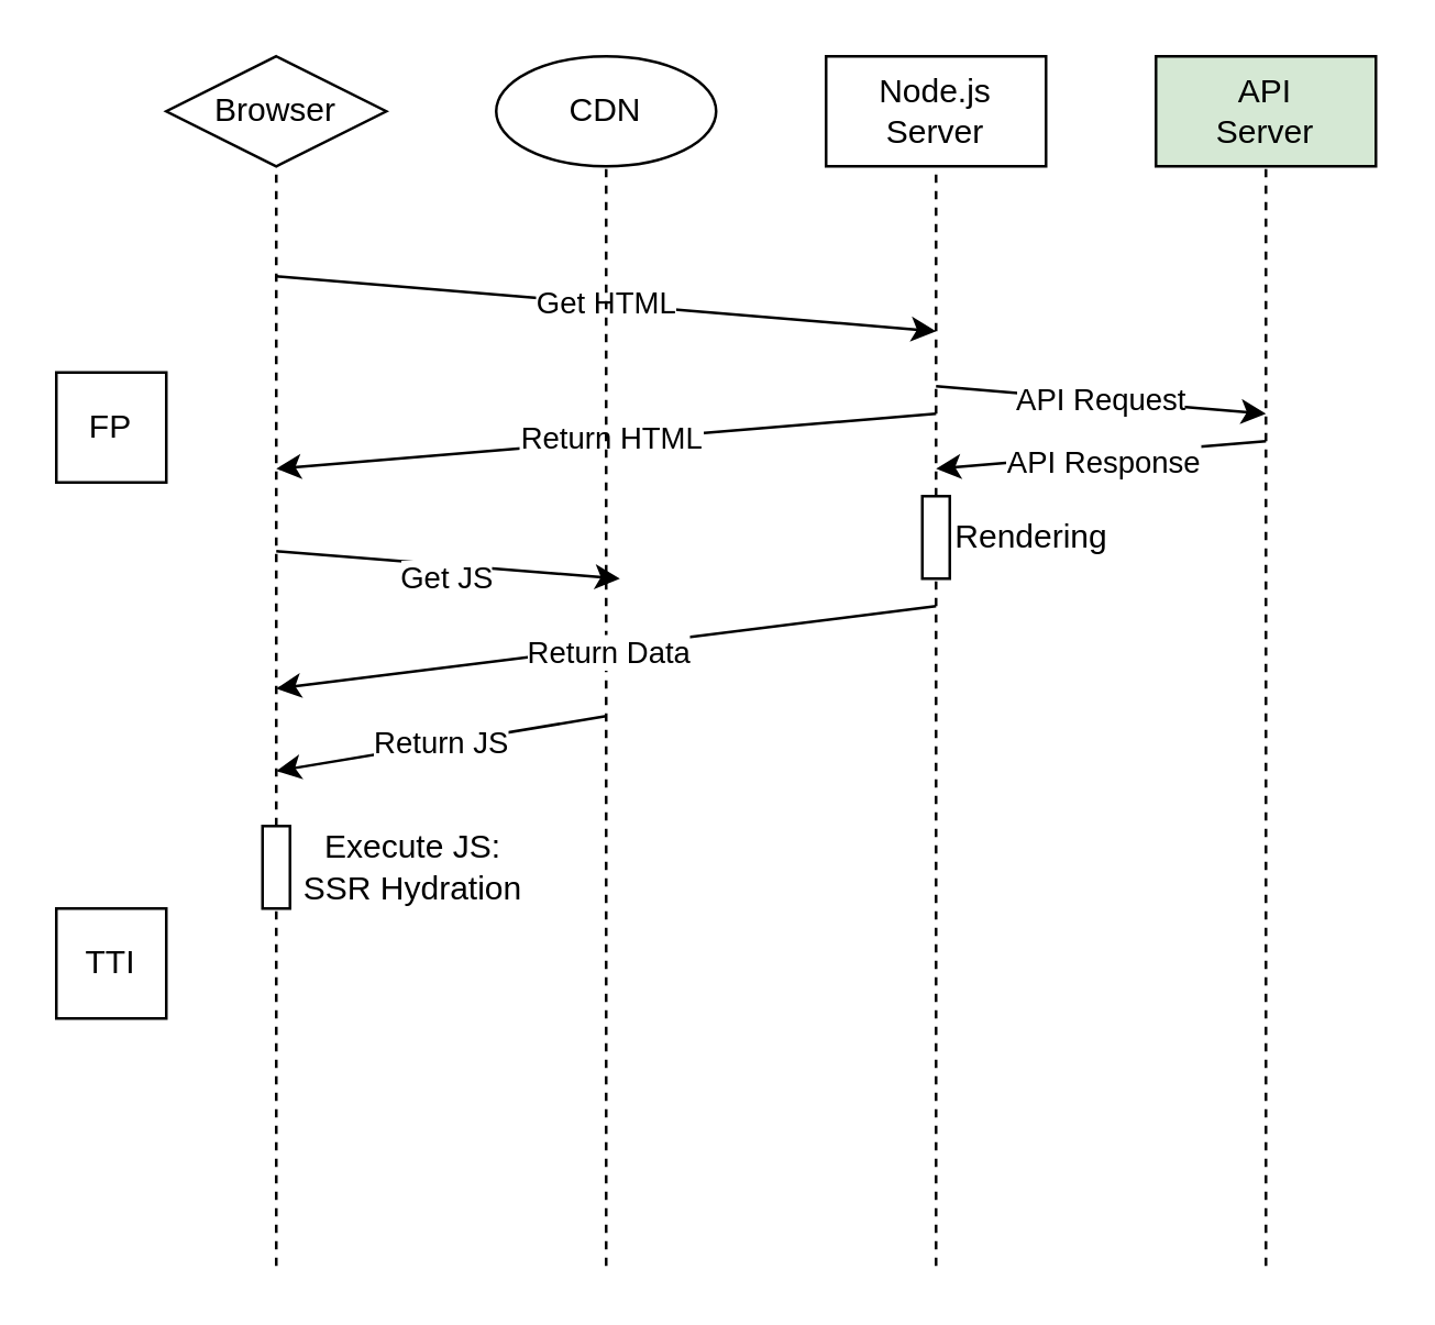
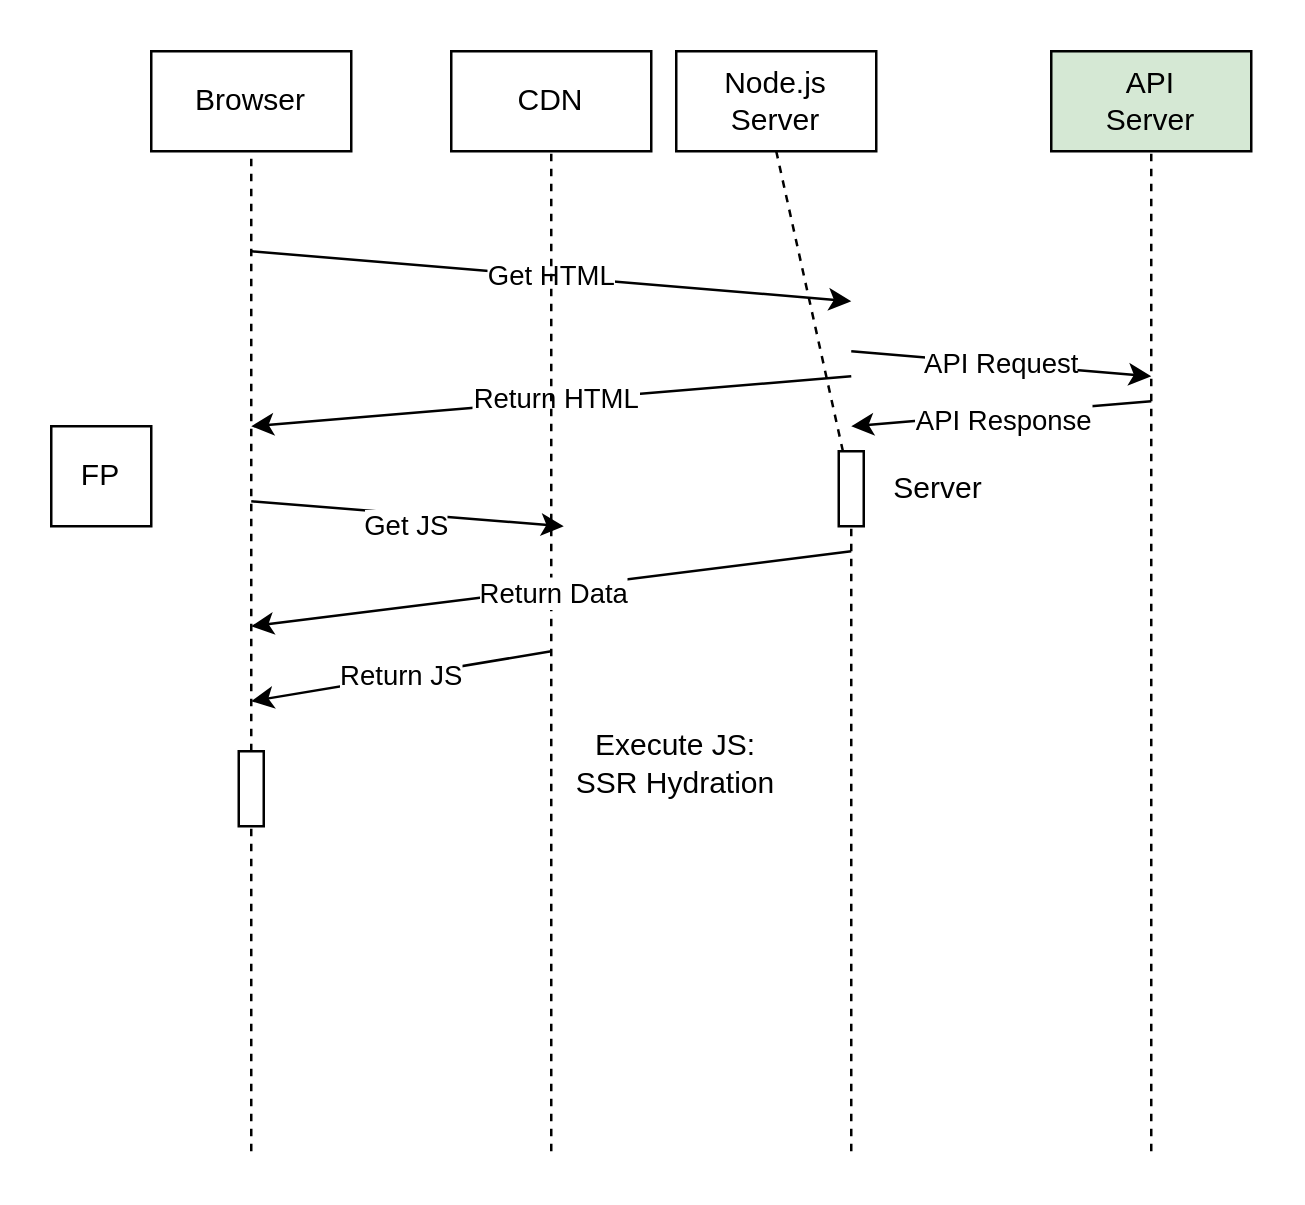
  <mxCell id="0" />
  <mxCell id="1" parent="0" />
- <mxCell id="2" value="Browser" style="rhombus;whiteSpace=wrap;html=1;" parent="1" vertex="1"><mxGeometry x="60" y="20" width="80" height="40" as="geometry" /></mxCell>
- <mxCell id="3" value="Node.js Server" style="rounded=0;whiteSpace=wrap;html=1;" parent="1" vertex="1"><mxGeometry x="300" y="20" width="80" height="40" as="geometry" /></mxCell>
+ <mxCell id="2" value="Browser" style="rounded=0;whiteSpace=wrap;html=1;" parent="1" vertex="1"><mxGeometry x="60" y="20" width="80" height="40" as="geometry" /></mxCell>
+ <mxCell id="3" value="Node.js Server" style="rounded=0;whiteSpace=wrap;html=1;" parent="1" vertex="1"><mxGeometry x="270" y="20" width="80" height="40" as="geometry" /></mxCell>
  <mxCell id="4" value="" style="endArrow=none;dashed=1;html=1;rounded=0;entryX=0.5;entryY=1;entryDx=0;entryDy=0;startArrow=none;" parent="1" source="22" target="2" edge="1"><mxGeometry width="50" height="50" relative="1" as="geometry"><mxPoint x="100" y="460" as="sourcePoint" /><mxPoint x="430" y="400" as="targetPoint" /></mxGeometry></mxCell>
  <mxCell id="5" value="" style="endArrow=none;dashed=1;html=1;rounded=0;entryX=0.5;entryY=1;entryDx=0;entryDy=0;startArrow=none;" parent="1" source="14" target="3" edge="1"><mxGeometry width="50" height="50" relative="1" as="geometry"><mxPoint x="340" y="460" as="sourcePoint" /><mxPoint x="360" y="90" as="targetPoint" /></mxGeometry></mxCell>
  <mxCell id="6" value="Get HTML" style="endArrow=classic;html=1;rounded=0;" parent="1" edge="1"><mxGeometry width="50" height="50" relative="1" as="geometry"><mxPoint x="100" y="100" as="sourcePoint" /><mxPoint x="340" y="120" as="targetPoint" /></mxGeometry></mxCell>
  <mxCell id="7" value="API&lt;br&gt;Server" style="rounded=0;whiteSpace=wrap;html=1;fillColor=#d5e8d4;" parent="1" vertex="1"><mxGeometry x="420" y="20" width="80" height="40" as="geometry" /></mxCell>
  <mxCell id="8" value="" style="endArrow=none;dashed=1;html=1;rounded=0;entryX=0.5;entryY=1;entryDx=0;entryDy=0;" parent="1" target="7" edge="1"><mxGeometry width="50" height="50" relative="1" as="geometry"><mxPoint x="460" y="460" as="sourcePoint" /><mxPoint x="310" y="70" as="targetPoint" /></mxGeometry></mxCell>
  <mxCell id="9" value="" style="endArrow=classic;html=1;rounded=0;" parent="1" edge="1"><mxGeometry width="50" height="50" relative="1" as="geometry"><mxPoint x="340" y="150" as="sourcePoint" /><mxPoint x="100" y="170" as="targetPoint" /></mxGeometry></mxCell>
  <mxCell id="10" value="Return HTML" style="edgeLabel;html=1;align=center;verticalAlign=middle;resizable=0;points=[];" parent="9" vertex="1" connectable="0"><mxGeometry x="-0.009" y="-1" relative="1" as="geometry"><mxPoint as="offset" /></mxGeometry></mxCell>
  <mxCell id="11" value="API Request" style="endArrow=classic;html=1;rounded=0;" parent="1" edge="1"><mxGeometry width="50" height="50" relative="1" as="geometry"><mxPoint x="340" y="140" as="sourcePoint" /><mxPoint x="460" y="150" as="targetPoint" /></mxGeometry></mxCell>
  <mxCell id="12" value="" style="endArrow=classic;html=1;rounded=0;" parent="1" edge="1"><mxGeometry width="50" height="50" relative="1" as="geometry"><mxPoint x="460" y="160" as="sourcePoint" /><mxPoint x="340" y="170" as="targetPoint" /></mxGeometry></mxCell>
  <mxCell id="13" value="API Response" style="edgeLabel;html=1;align=center;verticalAlign=middle;resizable=0;points=[];" parent="12" vertex="1" connectable="0"><mxGeometry x="0.288" y="1" relative="1" as="geometry"><mxPoint x="18" as="offset" /></mxGeometry></mxCell>
  <mxCell id="14" value="" style="rounded=0;whiteSpace=wrap;html=1;" parent="1" vertex="1"><mxGeometry x="335" y="180" width="10" height="30" as="geometry" /></mxCell>
  <mxCell id="15" value="" style="endArrow=none;dashed=1;html=1;rounded=0;entryX=0.5;entryY=1;entryDx=0;entryDy=0;" parent="1" target="14" edge="1"><mxGeometry width="50" height="50" relative="1" as="geometry"><mxPoint x="340" y="460" as="sourcePoint" /><mxPoint x="340" y="60" as="targetPoint" /></mxGeometry></mxCell>
- <mxCell id="16" value="Rendering" style="text;html=1;strokeColor=none;fillColor=none;align=center;verticalAlign=middle;whiteSpace=wrap;rounded=0;" parent="1" vertex="1"><mxGeometry x="345" y="180" width="60" height="30" as="geometry" /></mxCell>
- <mxCell id="17" value="FP" style="rounded=0;whiteSpace=wrap;html=1;" parent="1" vertex="1"><mxGeometry x="20" y="135" width="40" height="40" as="geometry" /></mxCell>
+ <mxCell id="16" value="Server" style="text;html=1;strokeColor=none;fillColor=none;align=center;verticalAlign=middle;whiteSpace=wrap;rounded=0;" parent="1" vertex="1"><mxGeometry x="345" y="180" width="60" height="30" as="geometry" /></mxCell>
+ <mxCell id="17" value="FP" style="rounded=0;whiteSpace=wrap;html=1;" parent="1" vertex="1"><mxGeometry x="20" y="170" width="40" height="40" as="geometry" /></mxCell>
  <mxCell id="18" value="Get JS" style="endArrow=classic;html=1;rounded=0;" parent="1" edge="1"><mxGeometry x="0.007" y="-5" width="50" height="50" relative="1" as="geometry"><mxPoint x="100" y="200" as="sourcePoint" /><mxPoint x="225" y="210" as="targetPoint" /><mxPoint as="offset" /></mxGeometry></mxCell>
- <mxCell id="19" value="CDN" style="ellipse;whiteSpace=wrap;html=1;" parent="1" vertex="1"><mxGeometry x="180" y="20" width="80" height="40" as="geometry" /></mxCell>
+ <mxCell id="19" value="CDN" style="rounded=0;whiteSpace=wrap;html=1;" parent="1" vertex="1"><mxGeometry x="180" y="20" width="80" height="40" as="geometry" /></mxCell>
  <mxCell id="20" value="" style="endArrow=none;dashed=1;html=1;rounded=0;entryX=0.5;entryY=1;entryDx=0;entryDy=0;" parent="1" target="19" edge="1"><mxGeometry width="50" height="50" relative="1" as="geometry"><mxPoint x="220" y="460" as="sourcePoint" /><mxPoint x="219.5" y="80" as="targetPoint" /></mxGeometry></mxCell>
  <mxCell id="21" value="Return JS" style="endArrow=classic;html=1;rounded=0;" parent="1" edge="1"><mxGeometry width="50" height="50" relative="1" as="geometry"><mxPoint x="220" y="260" as="sourcePoint" /><mxPoint x="100" y="280" as="targetPoint" /><mxPoint as="offset" /></mxGeometry></mxCell>
  <mxCell id="22" value="" style="rounded=0;whiteSpace=wrap;html=1;" parent="1" vertex="1"><mxGeometry x="95" y="300" width="10" height="30" as="geometry" /></mxCell>
  <mxCell id="23" value="" style="endArrow=none;dashed=1;html=1;rounded=0;entryX=0.5;entryY=1;entryDx=0;entryDy=0;" parent="1" target="22" edge="1"><mxGeometry width="50" height="50" relative="1" as="geometry"><mxPoint x="100" y="460" as="sourcePoint" /><mxPoint x="100" y="60" as="targetPoint" /></mxGeometry></mxCell>
- <mxCell id="24" value="Execute JS:&lt;br&gt;SSR Hydration" style="text;html=1;strokeColor=none;fillColor=none;align=center;verticalAlign=middle;whiteSpace=wrap;rounded=0;" parent="1" vertex="1"><mxGeometry x="105" y="300" width="90" height="30" as="geometry" /></mxCell>
- <mxCell id="25" value="TTI" style="rounded=0;whiteSpace=wrap;html=1;" parent="1" vertex="1"><mxGeometry x="20" y="330" width="40" height="40" as="geometry" /></mxCell>
+ <mxCell id="24" value="Execute JS:&lt;br&gt;SSR Hydration" style="text;html=1;strokeColor=none;fillColor=none;align=center;verticalAlign=middle;whiteSpace=wrap;rounded=0;" parent="1" vertex="1"><mxGeometry x="225" y="290" width="90" height="30" as="geometry" /></mxCell>
  <mxCell id="26" value="" style="endArrow=classic;html=1;rounded=0;" edge="1" parent="1"><mxGeometry width="50" height="50" relative="1" as="geometry"><mxPoint x="340" y="220" as="sourcePoint" /><mxPoint x="100" y="250" as="targetPoint" /></mxGeometry></mxCell>
  <mxCell id="27" value="Return Data" style="edgeLabel;html=1;align=center;verticalAlign=middle;resizable=0;points=[];" vertex="1" connectable="0" parent="26"><mxGeometry x="0.091" relative="1" as="geometry"><mxPoint x="11" as="offset" /></mxGeometry></mxCell>
